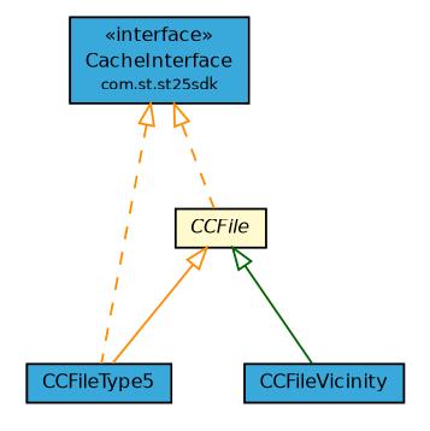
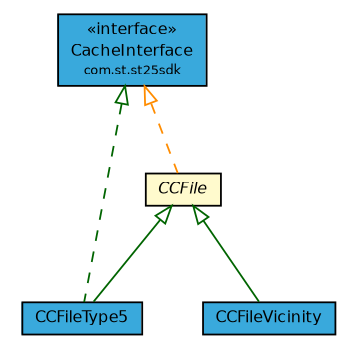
  digraph {
    nodesep=0.25
    ranksep=0.5
    node [fontcolor=black fontname=Helvetica fontsize=9.0 shape=plaintext]
    edge [arrowtail=empty color=darkorange dir=back fontname=Helvetica fontsize=10 headport=p labelfontname=Helvetica labelfontsize=10 tailport=p]
    n1 [label=<<table title="com.st.st25sdk.CacheInterface" border="0" cellborder="1" cellspacing="0" cellpadding="2" port="p" bgcolor="#39a9dc" href="../CacheInterface.html"> 		<tr><td><table border="0" cellspacing="0" cellpadding="1"> <tr><td align="center" balign="center"> &#171;interface&#187; </td></tr> <tr><td align="center" balign="center"> CacheInterface </td></tr> <tr><td align="center" balign="center"><font point-size="7.0"> com.st.st25sdk </font></td></tr> 		</table></td></tr> 		</table>>]
    n2 [label=<<table title="com.st.st25sdk.type5.CCFileType5" border="0" cellborder="1" cellspacing="0" cellpadding="2" port="p" bgcolor="#39a9dc" href="./CCFileType5.html"> 		<tr><td><table border="0" cellspacing="0" cellpadding="1"> <tr><td align="center" balign="center"> CCFileType5 </td></tr> 		</table></td></tr> 		</table>>]
    n3 [label=<<table title="com.st.st25sdk.type5.CCFile" border="0" cellborder="1" cellspacing="0" cellpadding="2" port="p" bgcolor="lemonChiffon" href="./CCFile.html"> 		<tr><td><table border="0" cellspacing="0" cellpadding="1"> <tr><td align="center" balign="center"><font face="Helvetica-Oblique"> CCFile </font></td></tr> 		</table></td></tr> 		</table>>]
    n4 [label=<<table title="com.st.st25sdk.type5.CCFileVicinity" border="0" cellborder="1" cellspacing="0" cellpadding="2" port="p" bgcolor="#39a9dc" href="./CCFileVicinity.html"> 		<tr><td><table border="0" cellspacing="0" cellpadding="1"> <tr><td align="center" balign="center"> CCFileVicinity </td></tr> 		</table></td></tr> 		</table>>]
-   n1 -> n2 [style=dashed]
+   n1 -> n2 [color=darkgreen style=dashed]
    n1 -> n3 [style=dashed]
-   n3 -> n2
+   n3 -> n2 [color=darkgreen]
    n3 -> n4 [color=darkgreen]
  }
